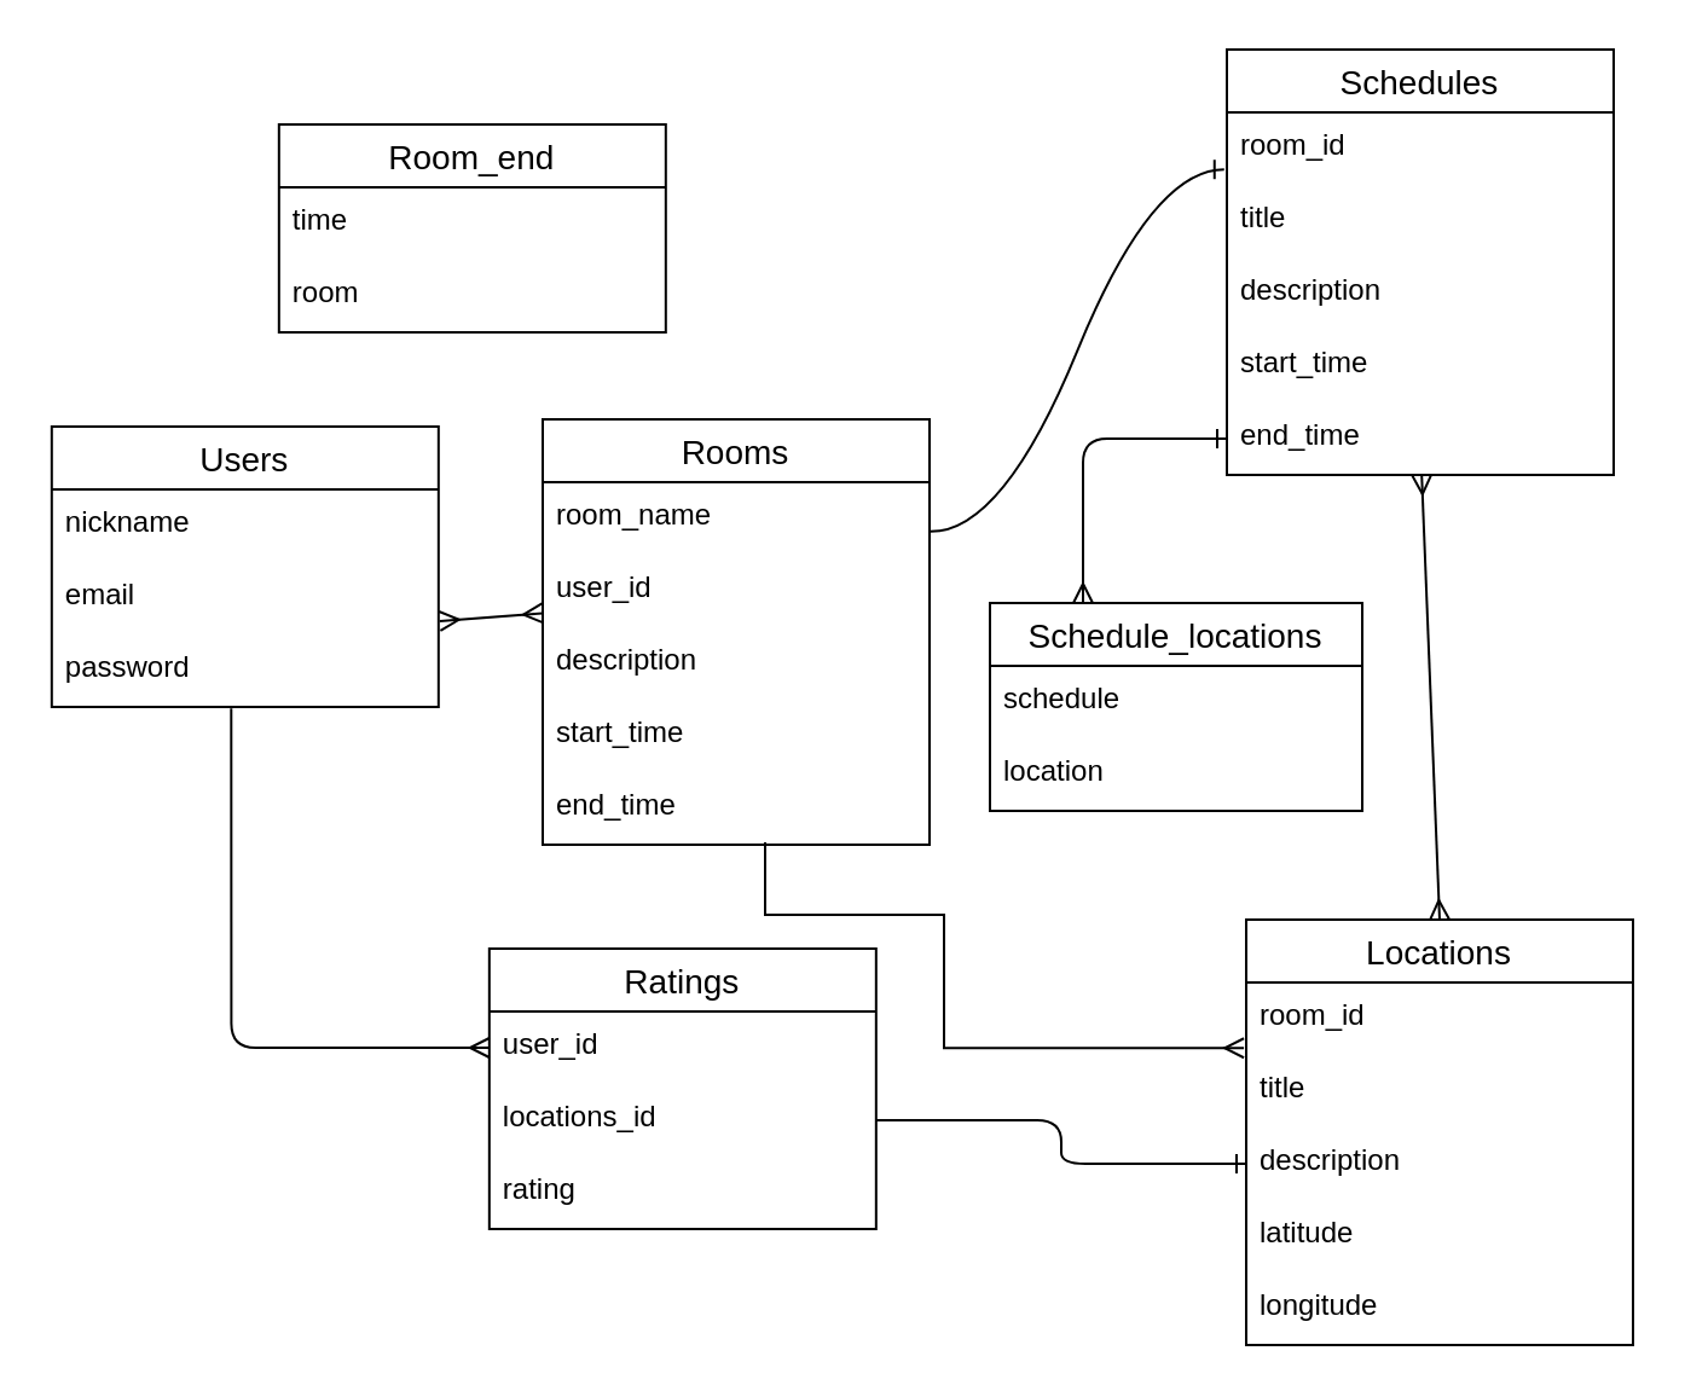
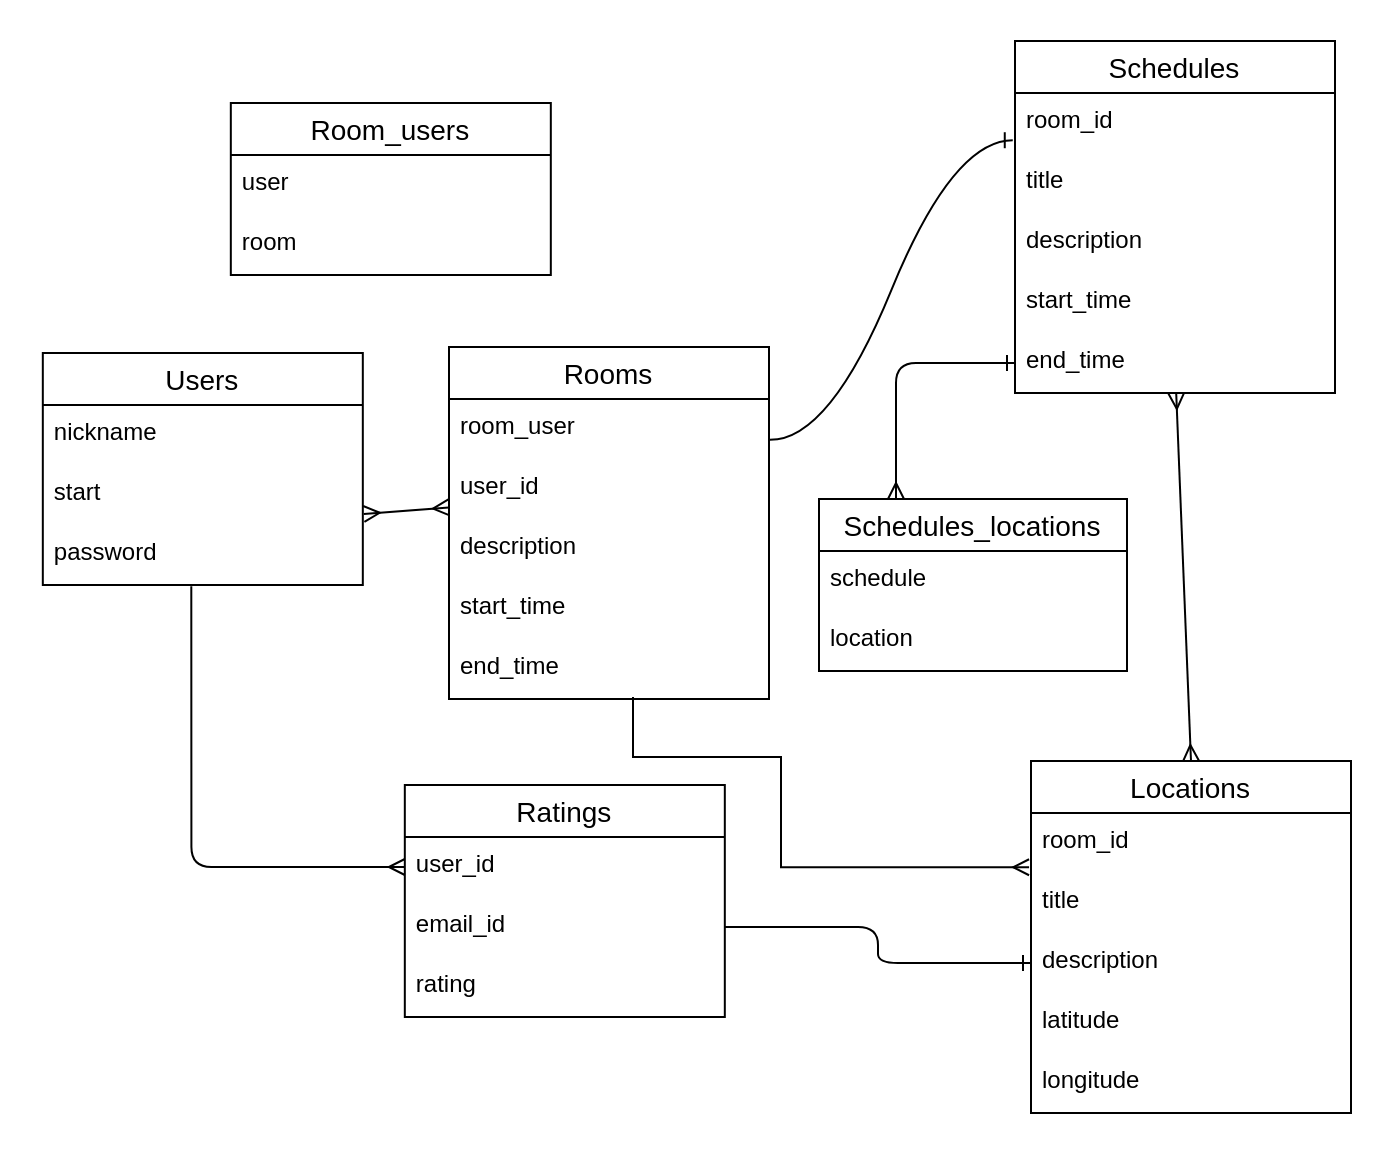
  <mxCell id="0" />
  <mxCell id="1" parent="0" />
  <mxCell id="2" value="Users" style="swimlane;fontStyle=0;childLayout=stackLayout;horizontal=1;startSize=26;horizontalStack=0;resizeParent=1;resizeParentMax=0;resizeLast=0;collapsible=1;marginBottom=0;align=center;fontSize=14;" parent="1" vertex="1"><mxGeometry x="20.91" y="176" width="160" height="116" as="geometry" /></mxCell>
  <mxCell id="3" value="nickname&#10;" style="text;strokeColor=none;fillColor=none;spacingLeft=4;spacingRight=4;overflow=hidden;rotatable=0;points=[[0,0.5],[1,0.5]];portConstraint=eastwest;fontSize=12;" parent="2" vertex="1"><mxGeometry y="26" width="160" height="30" as="geometry" /></mxCell>
- <mxCell id="4" value="email" style="text;strokeColor=none;fillColor=none;spacingLeft=4;spacingRight=4;overflow=hidden;rotatable=0;points=[[0,0.5],[1,0.5]];portConstraint=eastwest;fontSize=12;" parent="2" vertex="1"><mxGeometry y="56" width="160" height="30" as="geometry" /></mxCell>
+ <mxCell id="4" value="start" style="text;strokeColor=none;fillColor=none;spacingLeft=4;spacingRight=4;overflow=hidden;rotatable=0;points=[[0,0.5],[1,0.5]];portConstraint=eastwest;fontSize=12;" parent="2" vertex="1"><mxGeometry y="56" width="160" height="30" as="geometry" /></mxCell>
  <mxCell id="5" value="password" style="text;strokeColor=none;fillColor=none;spacingLeft=4;spacingRight=4;overflow=hidden;rotatable=0;points=[[0,0.5],[1,0.5]];portConstraint=eastwest;fontSize=12;" parent="2" vertex="1"><mxGeometry y="86" width="160" height="30" as="geometry" /></mxCell>
  <mxCell id="6" value="Rooms" style="swimlane;fontStyle=0;childLayout=stackLayout;horizontal=1;startSize=26;horizontalStack=0;resizeParent=1;resizeParentMax=0;resizeLast=0;collapsible=1;marginBottom=0;align=center;fontSize=14;" parent="1" vertex="1"><mxGeometry x="224" y="173" width="160" height="176" as="geometry" /></mxCell>
- <mxCell id="7" value="room_name" style="text;strokeColor=none;fillColor=none;spacingLeft=4;spacingRight=4;overflow=hidden;rotatable=0;points=[[0,0.5],[1,0.5]];portConstraint=eastwest;fontSize=12;" parent="6" vertex="1"><mxGeometry y="26" width="160" height="30" as="geometry" /></mxCell>
+ <mxCell id="7" value="room_user" style="text;strokeColor=none;fillColor=none;spacingLeft=4;spacingRight=4;overflow=hidden;rotatable=0;points=[[0,0.5],[1,0.5]];portConstraint=eastwest;fontSize=12;" parent="6" vertex="1"><mxGeometry y="26" width="160" height="30" as="geometry" /></mxCell>
  <mxCell id="8" value="user_id" style="text;strokeColor=none;fillColor=none;spacingLeft=4;spacingRight=4;overflow=hidden;rotatable=0;points=[[0,0.5],[1,0.5]];portConstraint=eastwest;fontSize=12;" parent="6" vertex="1"><mxGeometry y="56" width="160" height="30" as="geometry" /></mxCell>
  <mxCell id="9" value="description" style="text;strokeColor=none;fillColor=none;spacingLeft=4;spacingRight=4;overflow=hidden;rotatable=0;points=[[0,0.5],[1,0.5]];portConstraint=eastwest;fontSize=12;" parent="6" vertex="1"><mxGeometry y="86" width="160" height="30" as="geometry" /></mxCell>
  <mxCell id="10" value="start_time" style="text;strokeColor=none;fillColor=none;spacingLeft=4;spacingRight=4;overflow=hidden;rotatable=0;points=[[0,0.5],[1,0.5]];portConstraint=eastwest;fontSize=12;" vertex="1" parent="6"><mxGeometry y="116" width="160" height="30" as="geometry" /></mxCell>
  <mxCell id="11" value="end_time" style="text;strokeColor=none;fillColor=none;spacingLeft=4;spacingRight=4;overflow=hidden;rotatable=0;points=[[0,0.5],[1,0.5]];portConstraint=eastwest;fontSize=12;" vertex="1" parent="6"><mxGeometry y="146" width="160" height="30" as="geometry" /></mxCell>
  <mxCell id="12" value="Schedules" style="swimlane;fontStyle=0;childLayout=stackLayout;horizontal=1;startSize=26;horizontalStack=0;resizeParent=1;resizeParentMax=0;resizeLast=0;collapsible=1;marginBottom=0;align=center;fontSize=14;" parent="1" vertex="1"><mxGeometry x="507" y="20" width="160" height="176" as="geometry" /></mxCell>
  <mxCell id="13" value="room_id" style="text;strokeColor=none;fillColor=none;spacingLeft=4;spacingRight=4;overflow=hidden;rotatable=0;points=[[0,0.5],[1,0.5]];portConstraint=eastwest;fontSize=12;" parent="12" vertex="1"><mxGeometry y="26" width="160" height="30" as="geometry" /></mxCell>
  <mxCell id="14" value="title" style="text;strokeColor=none;fillColor=none;spacingLeft=4;spacingRight=4;overflow=hidden;rotatable=0;points=[[0,0.5],[1,0.5]];portConstraint=eastwest;fontSize=12;" parent="12" vertex="1"><mxGeometry y="56" width="160" height="30" as="geometry" /></mxCell>
  <mxCell id="15" value="description" style="text;strokeColor=none;fillColor=none;spacingLeft=4;spacingRight=4;overflow=hidden;rotatable=0;points=[[0,0.5],[1,0.5]];portConstraint=eastwest;fontSize=12;" parent="12" vertex="1"><mxGeometry y="86" width="160" height="30" as="geometry" /></mxCell>
  <mxCell id="16" value="start_time" style="text;strokeColor=none;fillColor=none;spacingLeft=4;spacingRight=4;overflow=hidden;rotatable=0;points=[[0,0.5],[1,0.5]];portConstraint=eastwest;fontSize=12;" parent="12" vertex="1"><mxGeometry y="116" width="160" height="30" as="geometry" /></mxCell>
  <mxCell id="17" value="end_time" style="text;strokeColor=none;fillColor=none;spacingLeft=4;spacingRight=4;overflow=hidden;rotatable=0;points=[[0,0.5],[1,0.5]];portConstraint=eastwest;fontSize=12;" parent="12" vertex="1"><mxGeometry y="146" width="160" height="30" as="geometry" /></mxCell>
  <mxCell id="18" value="Locations" style="swimlane;fontStyle=0;childLayout=stackLayout;horizontal=1;startSize=26;horizontalStack=0;resizeParent=1;resizeParentMax=0;resizeLast=0;collapsible=1;marginBottom=0;align=center;fontSize=14;" parent="1" vertex="1"><mxGeometry x="515" y="380" width="160" height="176" as="geometry" /></mxCell>
  <mxCell id="19" value="room_id" style="text;strokeColor=none;fillColor=none;spacingLeft=4;spacingRight=4;overflow=hidden;rotatable=0;points=[[0,0.5],[1,0.5]];portConstraint=eastwest;fontSize=12;" parent="18" vertex="1"><mxGeometry y="26" width="160" height="30" as="geometry" /></mxCell>
  <mxCell id="20" value="title" style="text;strokeColor=none;fillColor=none;spacingLeft=4;spacingRight=4;overflow=hidden;rotatable=0;points=[[0,0.5],[1,0.5]];portConstraint=eastwest;fontSize=12;" parent="18" vertex="1"><mxGeometry y="56" width="160" height="30" as="geometry" /></mxCell>
  <mxCell id="21" value="description" style="text;strokeColor=none;fillColor=none;spacingLeft=4;spacingRight=4;overflow=hidden;rotatable=0;points=[[0,0.5],[1,0.5]];portConstraint=eastwest;fontSize=12;" parent="18" vertex="1"><mxGeometry y="86" width="160" height="30" as="geometry" /></mxCell>
  <mxCell id="22" value="latitude" style="text;strokeColor=none;fillColor=none;spacingLeft=4;spacingRight=4;overflow=hidden;rotatable=0;points=[[0,0.5],[1,0.5]];portConstraint=eastwest;fontSize=12;" parent="18" vertex="1"><mxGeometry y="116" width="160" height="30" as="geometry" /></mxCell>
  <mxCell id="23" value="longitude" style="text;strokeColor=none;fillColor=none;spacingLeft=4;spacingRight=4;overflow=hidden;rotatable=0;points=[[0,0.5],[1,0.5]];portConstraint=eastwest;fontSize=12;" parent="18" vertex="1"><mxGeometry y="146" width="160" height="30" as="geometry" /></mxCell>
  <mxCell id="24" value="Ratings" style="swimlane;fontStyle=0;childLayout=stackLayout;horizontal=1;startSize=26;horizontalStack=0;resizeParent=1;resizeParentMax=0;resizeLast=0;collapsible=1;marginBottom=0;align=center;fontSize=14;" parent="1" vertex="1"><mxGeometry x="201.91" y="392" width="160" height="116" as="geometry" /></mxCell>
  <mxCell id="25" value="user_id" style="text;strokeColor=none;fillColor=none;spacingLeft=4;spacingRight=4;overflow=hidden;rotatable=0;points=[[0,0.5],[1,0.5]];portConstraint=eastwest;fontSize=12;" parent="24" vertex="1"><mxGeometry y="26" width="160" height="30" as="geometry" /></mxCell>
- <mxCell id="26" value="locations_id" style="text;strokeColor=none;fillColor=none;spacingLeft=4;spacingRight=4;overflow=hidden;rotatable=0;points=[[0,0.5],[1,0.5]];portConstraint=eastwest;fontSize=12;" parent="24" vertex="1"><mxGeometry y="56" width="160" height="30" as="geometry" /></mxCell>
+ <mxCell id="26" value="email_id" style="text;strokeColor=none;fillColor=none;spacingLeft=4;spacingRight=4;overflow=hidden;rotatable=0;points=[[0,0.5],[1,0.5]];portConstraint=eastwest;fontSize=12;" parent="24" vertex="1"><mxGeometry y="56" width="160" height="30" as="geometry" /></mxCell>
  <mxCell id="27" value="rating" style="text;strokeColor=none;fillColor=none;spacingLeft=4;spacingRight=4;overflow=hidden;rotatable=0;points=[[0,0.5],[1,0.5]];portConstraint=eastwest;fontSize=12;" parent="24" vertex="1"><mxGeometry y="86" width="160" height="30" as="geometry" /></mxCell>
  <mxCell id="28" value="" style="edgeStyle=orthogonalEdgeStyle;fontSize=12;html=1;endArrow=ERmany;endFill=0;exitX=0.464;exitY=1.021;exitDx=0;exitDy=0;exitPerimeter=0;" parent="1" source="5" target="25" edge="1"><mxGeometry width="100" height="100" relative="1" as="geometry"><mxPoint x="111.91" y="594" as="sourcePoint" /><mxPoint x="199.91" y="483" as="targetPoint" /></mxGeometry></mxCell>
  <mxCell id="29" value="" style="edgeStyle=entityRelationEdgeStyle;fontSize=12;html=1;endArrow=ERone;curved=1;exitX=1.003;exitY=0.681;exitDx=0;exitDy=0;exitPerimeter=0;entryX=-0.007;entryY=0.787;entryDx=0;entryDy=0;entryPerimeter=0;endFill=0;" parent="1" source="7" target="13" edge="1"><mxGeometry width="100" height="100" relative="1" as="geometry"><mxPoint x="397.91" y="242" as="sourcePoint" /><mxPoint x="497.91" y="142" as="targetPoint" /></mxGeometry></mxCell>
  <mxCell id="30" style="edgeStyle=orthogonalEdgeStyle;rounded=1;html=1;exitX=1;exitY=0.5;exitDx=0;exitDy=0;entryX=0;entryY=0.5;entryDx=0;entryDy=0;endArrow=ERone;endFill=0;" parent="1" source="26" target="21" edge="1"><mxGeometry relative="1" as="geometry" /></mxCell>
- <mxCell id="31" value="Room_end" style="swimlane;fontStyle=0;childLayout=stackLayout;horizontal=1;startSize=26;horizontalStack=0;resizeParent=1;resizeParentMax=0;resizeLast=0;collapsible=1;marginBottom=0;align=center;fontSize=14;" parent="1" vertex="1"><mxGeometry x="114.91" y="51" width="160" height="86" as="geometry" /></mxCell>
- <mxCell id="32" value="time" style="text;strokeColor=none;fillColor=none;spacingLeft=4;spacingRight=4;overflow=hidden;rotatable=0;points=[[0,0.5],[1,0.5]];portConstraint=eastwest;fontSize=12;" parent="31" vertex="1"><mxGeometry y="26" width="160" height="30" as="geometry" /></mxCell>
+ <mxCell id="31" value="Room_users" style="swimlane;fontStyle=0;childLayout=stackLayout;horizontal=1;startSize=26;horizontalStack=0;resizeParent=1;resizeParentMax=0;resizeLast=0;collapsible=1;marginBottom=0;align=center;fontSize=14;" parent="1" vertex="1"><mxGeometry x="114.91" y="51" width="160" height="86" as="geometry" /></mxCell>
+ <mxCell id="32" value="user" style="text;strokeColor=none;fillColor=none;spacingLeft=4;spacingRight=4;overflow=hidden;rotatable=0;points=[[0,0.5],[1,0.5]];portConstraint=eastwest;fontSize=12;" parent="31" vertex="1"><mxGeometry y="26" width="160" height="30" as="geometry" /></mxCell>
  <mxCell id="33" value="room" style="text;strokeColor=none;fillColor=none;spacingLeft=4;spacingRight=4;overflow=hidden;rotatable=0;points=[[0,0.5],[1,0.5]];portConstraint=eastwest;fontSize=12;" parent="31" vertex="1"><mxGeometry y="56" width="160" height="30" as="geometry" /></mxCell>
  <mxCell id="34" value="" style="fontSize=12;html=1;endArrow=ERmany;startArrow=ERmany;exitX=1.003;exitY=0.816;exitDx=0;exitDy=0;exitPerimeter=0;entryX=0;entryY=0.807;entryDx=0;entryDy=0;entryPerimeter=0;" parent="1" source="4" target="8" edge="1"><mxGeometry width="100" height="100" relative="1" as="geometry"><mxPoint x="190.91" y="384" as="sourcePoint" /><mxPoint x="290.91" y="284" as="targetPoint" /></mxGeometry></mxCell>
  <mxCell id="35" style="edgeStyle=orthogonalEdgeStyle;html=1;exitX=0.25;exitY=0;exitDx=0;exitDy=0;entryX=0;entryY=0.5;entryDx=0;entryDy=0;startArrow=ERmany;startFill=0;endArrow=ERone;endFill=0;" parent="1" source="36" target="17" edge="1"><mxGeometry relative="1" as="geometry" /></mxCell>
- <mxCell id="36" value="Schedule_locations" style="swimlane;fontStyle=0;childLayout=stackLayout;horizontal=1;startSize=26;horizontalStack=0;resizeParent=1;resizeParentMax=0;resizeLast=0;collapsible=1;marginBottom=0;align=center;fontSize=14;" parent="1" vertex="1"><mxGeometry x="409" y="249" width="154" height="86" as="geometry" /></mxCell>
+ <mxCell id="36" value="Schedules_locations" style="swimlane;fontStyle=0;childLayout=stackLayout;horizontal=1;startSize=26;horizontalStack=0;resizeParent=1;resizeParentMax=0;resizeLast=0;collapsible=1;marginBottom=0;align=center;fontSize=14;" parent="1" vertex="1"><mxGeometry x="409" y="249" width="154" height="86" as="geometry" /></mxCell>
  <mxCell id="37" value="schedule" style="text;strokeColor=none;fillColor=none;spacingLeft=4;spacingRight=4;overflow=hidden;rotatable=0;points=[[0,0.5],[1,0.5]];portConstraint=eastwest;fontSize=12;" parent="36" vertex="1"><mxGeometry y="26" width="154" height="30" as="geometry" /></mxCell>
  <mxCell id="38" value="location" style="text;strokeColor=none;fillColor=none;spacingLeft=4;spacingRight=4;overflow=hidden;rotatable=0;points=[[0,0.5],[1,0.5]];portConstraint=eastwest;fontSize=12;" parent="36" vertex="1"><mxGeometry y="56" width="154" height="30" as="geometry" /></mxCell>
  <mxCell id="39" value="" style="fontSize=12;html=1;endArrow=ERmany;startArrow=ERmany;exitX=0.5;exitY=0;exitDx=0;exitDy=0;" parent="1" source="18" target="17" edge="1"><mxGeometry width="100" height="100" relative="1" as="geometry"><mxPoint x="701" y="649" as="sourcePoint" /><mxPoint x="801" y="549" as="targetPoint" /></mxGeometry></mxCell>
  <mxCell id="40" value="" style="endArrow=ERmany;html=1;rounded=0;edgeStyle=orthogonalEdgeStyle;endFill=0;entryX=-0.006;entryY=0.904;entryDx=0;entryDy=0;entryPerimeter=0;" parent="1" target="19" edge="1"><mxGeometry relative="1" as="geometry"><mxPoint x="316" y="348" as="sourcePoint" /><mxPoint x="498" y="433" as="targetPoint" /><Array as="points"><mxPoint x="316" y="378" /><mxPoint x="390" y="378" /><mxPoint x="390" y="433" /></Array></mxGeometry></mxCell>
